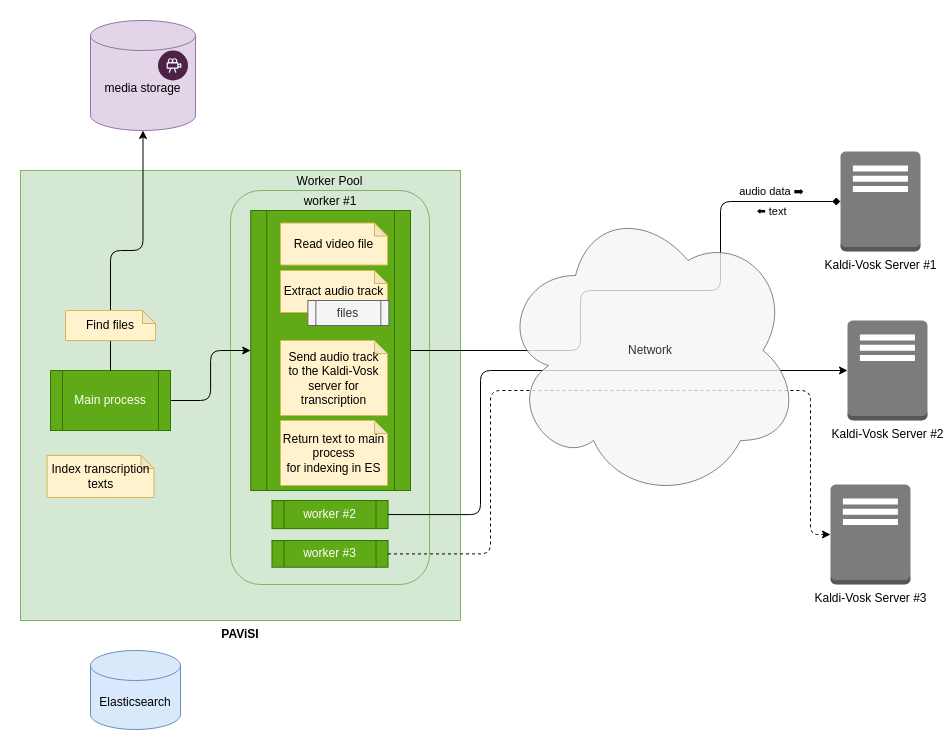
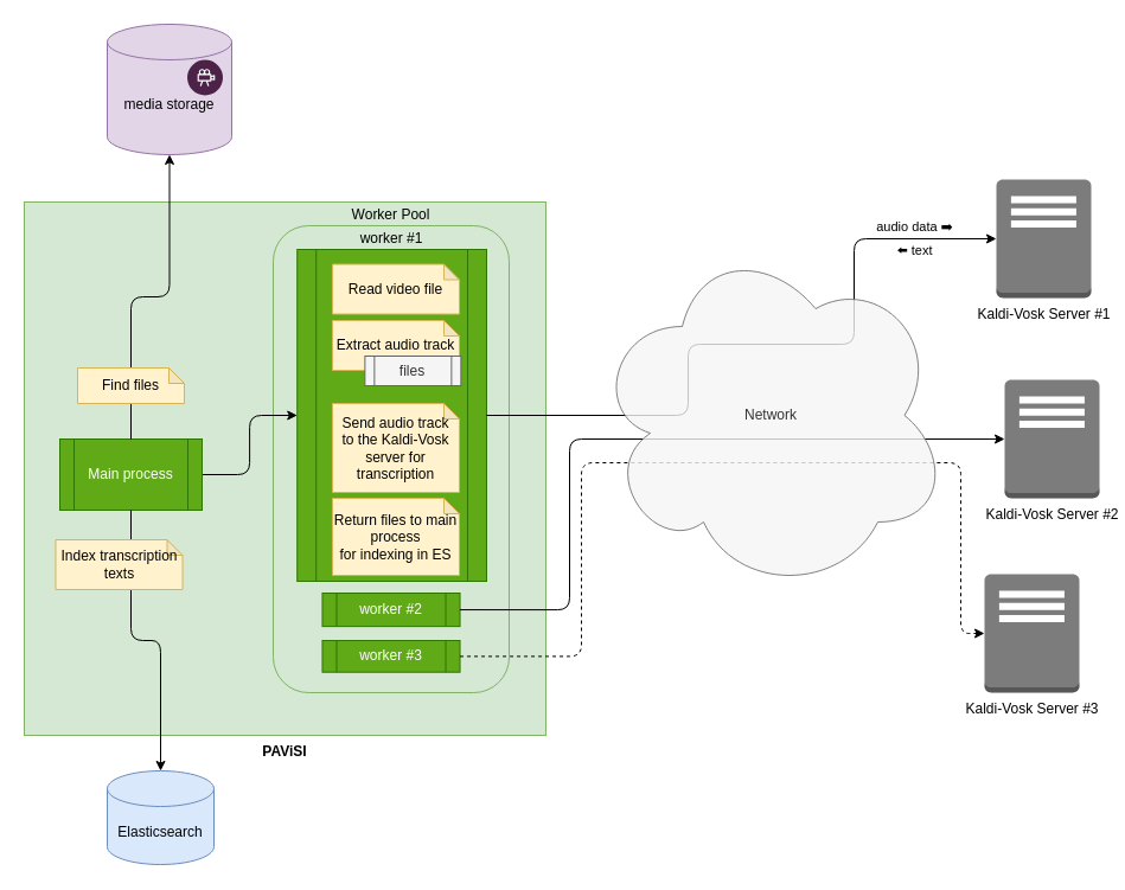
  <mxCell id="0" />
  <mxCell id="1" parent="0" />
  <mxCell id="2" value="PAViSI" style="rounded=0;whiteSpace=wrap;html=1;fillColor=#d5e8d4;strokeColor=#82b366;labelPosition=center;verticalLabelPosition=bottom;align=center;verticalAlign=top;fontStyle=1" vertex="1" parent="1"><mxGeometry x="20" y="170" width="440" height="450" as="geometry" /></mxCell>
  <mxCell id="3" value="Kaldi-Vosk Server #1" style="outlineConnect=0;dashed=0;verticalLabelPosition=bottom;verticalAlign=top;align=center;html=1;shape=mxgraph.aws3.traditional_server;fillColor=#7D7C7C;gradientColor=none;" vertex="1" parent="1"><mxGeometry x="840" y="151" width="80" height="100" as="geometry" /></mxCell>
  <mxCell id="4" value="Kaldi-Vosk Server #2" style="outlineConnect=0;dashed=0;verticalLabelPosition=bottom;verticalAlign=top;align=center;html=1;shape=mxgraph.aws3.traditional_server;fillColor=#7D7C7C;gradientColor=none;" vertex="1" parent="1"><mxGeometry x="847" y="320" width="80" height="100" as="geometry" /></mxCell>
  <mxCell id="5" value="Kaldi-Vosk Server #3" style="outlineConnect=0;dashed=0;verticalLabelPosition=bottom;verticalAlign=top;align=center;html=1;shape=mxgraph.aws3.traditional_server;fillColor=#7D7C7C;gradientColor=none;" vertex="1" parent="1"><mxGeometry x="830" y="484" width="80" height="100" as="geometry" /></mxCell>
  <mxCell id="6" value="Elasticsearch" style="shape=cylinder3;whiteSpace=wrap;html=1;boundedLbl=1;backgroundOutline=1;size=15;fillColor=#dae8fc;strokeColor=#6c8ebf;" vertex="1" parent="1"><mxGeometry x="90" y="650" width="90" height="79" as="geometry" /></mxCell>
  <mxCell id="7" value="" style="group" vertex="1" connectable="0" parent="1"><mxGeometry x="90" y="20" width="105" height="110" as="geometry" /></mxCell>
  <mxCell id="8" value="media storage" style="shape=cylinder3;whiteSpace=wrap;html=1;boundedLbl=1;backgroundOutline=1;size=15;fillColor=#e1d5e7;strokeColor=#9673a6;" vertex="1" parent="7"><mxGeometry width="105" height="110" as="geometry" /></mxCell>
  <mxCell id="9" value="" style="verticalLabelPosition=bottom;aspect=fixed;html=1;shape=mxgraph.salesforce.media2;" vertex="1" parent="7"><mxGeometry x="67.5" y="30" width="30" height="30" as="geometry" /></mxCell>
  <mxCell id="10" value="Worker Pool" style="rounded=1;whiteSpace=wrap;html=1;labelPosition=center;verticalLabelPosition=top;align=center;verticalAlign=bottom;fillColor=#d5e8d4;strokeColor=#82b366;" vertex="1" parent="1"><mxGeometry x="230" y="190" width="198.99" height="394" as="geometry" /></mxCell>
  <mxCell id="11" value="worker #1" style="shape=process;whiteSpace=wrap;html=1;backgroundOutline=1;fillColor=#60a917;fontColor=default;strokeColor=#2D7600;labelPosition=center;verticalLabelPosition=top;align=center;verticalAlign=bottom;" vertex="1" parent="1"><mxGeometry x="250.23" y="210" width="159.77" height="280" as="geometry" /></mxCell>
  <mxCell id="12" value="worker #2" style="shape=process;whiteSpace=wrap;html=1;backgroundOutline=1;fillColor=#60a917;fontColor=#ffffff;strokeColor=#2D7600;" vertex="1" parent="1"><mxGeometry x="271.46" y="500" width="116.08" height="28.12" as="geometry" /></mxCell>
  <mxCell id="13" value="worker #3" style="shape=process;whiteSpace=wrap;html=1;backgroundOutline=1;fillColor=#60a917;fontColor=#ffffff;strokeColor=#2D7600;" vertex="1" parent="1"><mxGeometry x="271.46" y="540" width="116.08" height="26.71" as="geometry" /></mxCell>
  <mxCell id="14" value="Read video file" style="shape=note;whiteSpace=wrap;html=1;backgroundOutline=1;darkOpacity=0.05;fillColor=#fff2cc;strokeColor=#d6b656;size=13;" vertex="1" parent="1"><mxGeometry x="280" y="222.52" width="107" height="42" as="geometry" /></mxCell>
  <mxCell id="15" value="Extract audio track" style="shape=note;whiteSpace=wrap;html=1;backgroundOutline=1;darkOpacity=0.05;fillColor=#fff2cc;strokeColor=#d6b656;size=13;" vertex="1" parent="1"><mxGeometry x="280" y="270" width="107" height="42" as="geometry" /></mxCell>
  <mxCell id="16" value="Send audio track&lt;br&gt;to the Kaldi-Vosk&lt;br&gt;server for transcription" style="shape=note;whiteSpace=wrap;html=1;backgroundOutline=1;darkOpacity=0.05;fillColor=#fff2cc;strokeColor=#d6b656;size=13;" vertex="1" parent="1"><mxGeometry x="280" y="340" width="107" height="75" as="geometry" /></mxCell>
  <mxCell id="17" value="files" style="shape=process;whiteSpace=wrap;html=1;backgroundOutline=1;fillColor=#f5f5f5;fontColor=#333333;strokeColor=#666666;" vertex="1" parent="1"><mxGeometry x="307.37" y="300" width="81" height="25" as="geometry" /></mxCell>
  <mxCell id="18" style="edgeStyle=orthogonalEdgeStyle;rounded=1;orthogonalLoop=1;jettySize=auto;html=1;curved=0;" edge="1" parent="1" source="19" target="11"><mxGeometry relative="1" as="geometry" /></mxCell>
  <mxCell id="19" value="Main process" style="shape=process;whiteSpace=wrap;html=1;backgroundOutline=1;fillColor=#60a917;fontColor=#ffffff;strokeColor=#2D7600;" vertex="1" parent="1"><mxGeometry x="50" y="370" width="120" height="60" as="geometry" /></mxCell>
- <mxCell id="20" value="Return text to main process for&amp;nbsp;indexing in ES" style="shape=note;whiteSpace=wrap;html=1;backgroundOutline=1;darkOpacity=0.05;fillColor=#fff2cc;strokeColor=#d6b656;size=13;" vertex="1" parent="1"><mxGeometry x="280" y="420" width="107" height="65" as="geometry" /></mxCell>
+ <mxCell id="20" value="Return files to main process for&amp;nbsp;indexing in ES" style="shape=note;whiteSpace=wrap;html=1;backgroundOutline=1;darkOpacity=0.05;fillColor=#fff2cc;strokeColor=#d6b656;size=13;" vertex="1" parent="1"><mxGeometry x="280" y="420" width="107" height="65" as="geometry" /></mxCell>
+ <mxCell id="21" style="edgeStyle=orthogonalEdgeStyle;rounded=1;orthogonalLoop=1;jettySize=auto;html=1;entryX=0.5;entryY=0;entryDx=0;entryDy=0;entryPerimeter=0;curved=0;" edge="1" parent="1" source="19" target="6"><mxGeometry relative="1" as="geometry" /></mxCell>
  <mxCell id="22" style="edgeStyle=orthogonalEdgeStyle;rounded=1;orthogonalLoop=1;jettySize=auto;html=1;entryX=0.5;entryY=1;entryDx=0;entryDy=0;entryPerimeter=0;curved=0;" edge="1" parent="1" source="19" target="8"><mxGeometry relative="1" as="geometry" /></mxCell>
- <mxCell id="23" style="edgeStyle=orthogonalEdgeStyle;rounded=1;orthogonalLoop=1;jettySize=auto;html=1;exitX=1;exitY=0.5;exitDx=0;exitDy=0;entryX=0;entryY=0.5;entryDx=0;entryDy=0;entryPerimeter=0;curved=0;endArrow=diamond;" edge="1" parent="1" source="11" target="3"><mxGeometry relative="1" as="geometry"><Array as="points"><mxPoint x="580" y="350" /><mxPoint x="580" y="290" /><mxPoint x="720" y="290" /><mxPoint x="720" y="201" /></Array></mxGeometry></mxCell>
+ <mxCell id="23" style="edgeStyle=orthogonalEdgeStyle;rounded=1;orthogonalLoop=1;jettySize=auto;html=1;exitX=1;exitY=0.5;exitDx=0;exitDy=0;entryX=0;entryY=0.5;entryDx=0;entryDy=0;entryPerimeter=0;curved=0;" edge="1" parent="1" source="11" target="3"><mxGeometry relative="1" as="geometry"><Array as="points"><mxPoint x="580" y="350" /><mxPoint x="580" y="290" /><mxPoint x="720" y="290" /><mxPoint x="720" y="201" /></Array></mxGeometry></mxCell>
  <mxCell id="24" value="audio data&amp;nbsp;➡️" style="edgeLabel;html=1;align=center;verticalAlign=middle;resizable=0;points=[];" vertex="1" connectable="0" parent="23"><mxGeometry x="0.683" y="3" relative="1" as="geometry"><mxPoint x="22" y="-8" as="offset" /></mxGeometry></mxCell>
  <mxCell id="25" style="edgeStyle=orthogonalEdgeStyle;rounded=1;orthogonalLoop=1;jettySize=auto;html=1;entryX=0;entryY=0.5;entryDx=0;entryDy=0;entryPerimeter=0;exitX=1;exitY=0.5;exitDx=0;exitDy=0;curved=0;" edge="1" parent="1" source="12" target="4"><mxGeometry relative="1" as="geometry"><Array as="points"><mxPoint x="480" y="514" /><mxPoint x="480" y="370" /></Array></mxGeometry></mxCell>
  <mxCell id="26" style="edgeStyle=orthogonalEdgeStyle;rounded=1;orthogonalLoop=1;jettySize=auto;html=1;entryX=0;entryY=0.5;entryDx=0;entryDy=0;entryPerimeter=0;curved=0;dashed=1;" edge="1" parent="1" source="13" target="5"><mxGeometry relative="1" as="geometry"><Array as="points"><mxPoint x="490" y="553" /><mxPoint x="490" y="390" /><mxPoint x="810" y="390" /><mxPoint x="810" y="534" /></Array></mxGeometry></mxCell>
  <mxCell id="27" value="Network" style="ellipse;shape=cloud;whiteSpace=wrap;html=1;opacity=80;fillColor=#f5f5f5;fontColor=#333333;strokeColor=#666666;" vertex="1" parent="1"><mxGeometry x="500" y="200" width="300" height="300" as="geometry" /></mxCell>
  <mxCell id="28" value="⬅️ text" style="edgeLabel;html=1;align=center;verticalAlign=middle;resizable=0;points=[];" vertex="1" connectable="0" parent="1"><mxGeometry x="770" y="210" as="geometry" /></mxCell>
  <mxCell id="29" value="Find files" style="shape=note;whiteSpace=wrap;html=1;backgroundOutline=1;darkOpacity=0.05;fillColor=#fff2cc;strokeColor=#d6b656;size=13;" vertex="1" parent="1"><mxGeometry x="65" y="310" width="90" height="30" as="geometry" /></mxCell>
  <mxCell id="30" value="Index transcription texts" style="shape=note;whiteSpace=wrap;html=1;backgroundOutline=1;darkOpacity=0.05;fillColor=#fff2cc;strokeColor=#d6b656;size=13;" vertex="1" parent="1"><mxGeometry x="46.5" y="455" width="107" height="42" as="geometry" /></mxCell>
